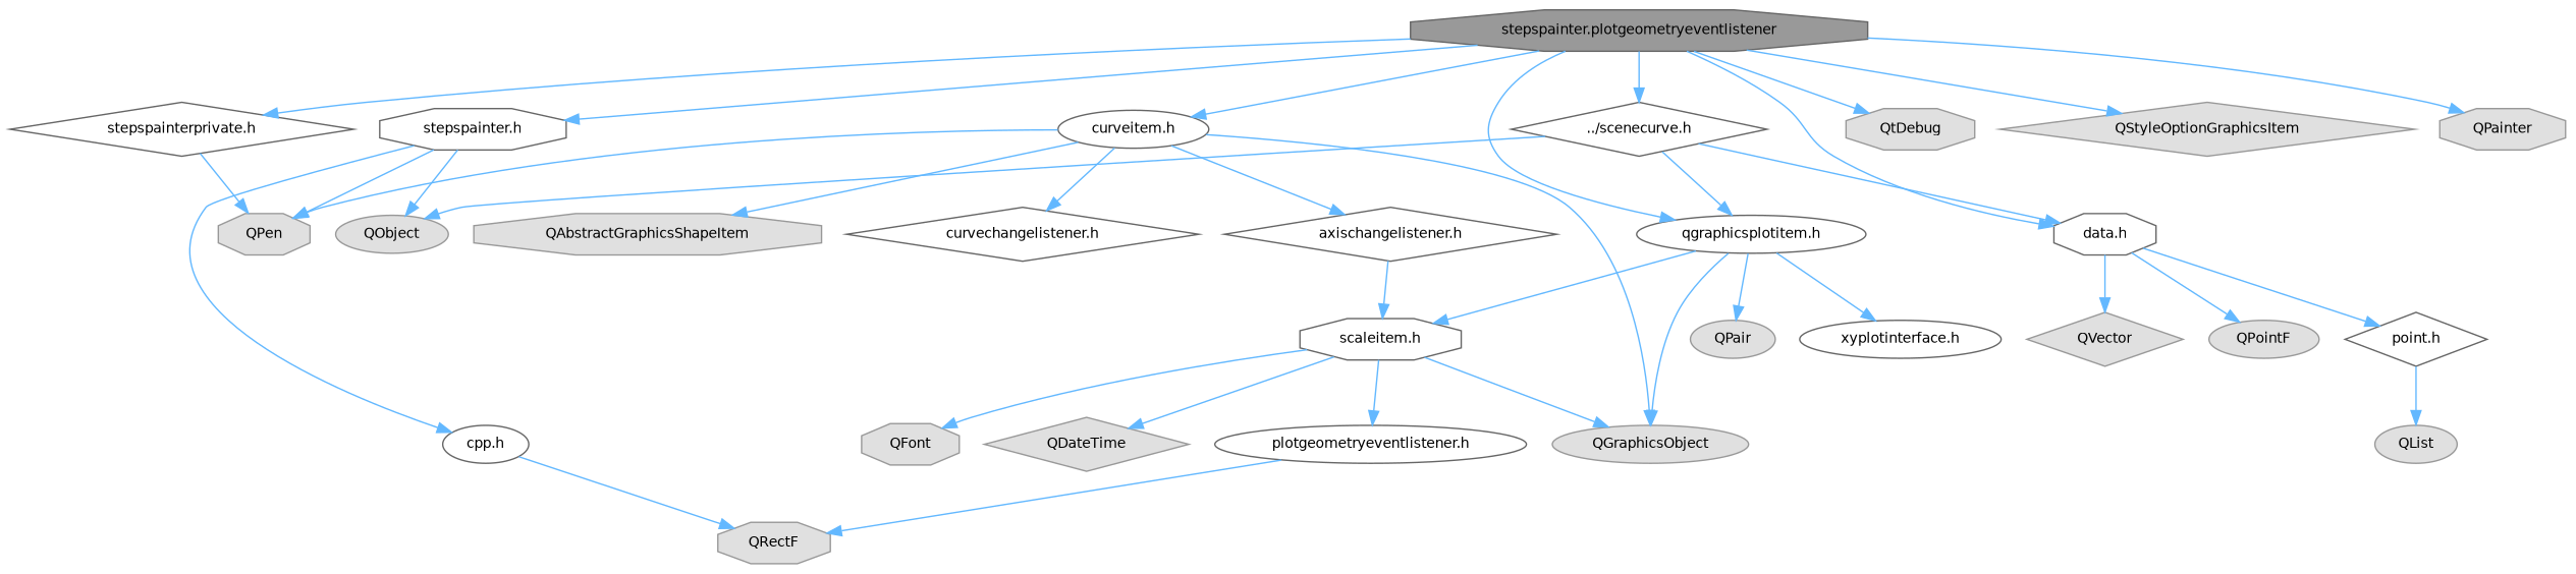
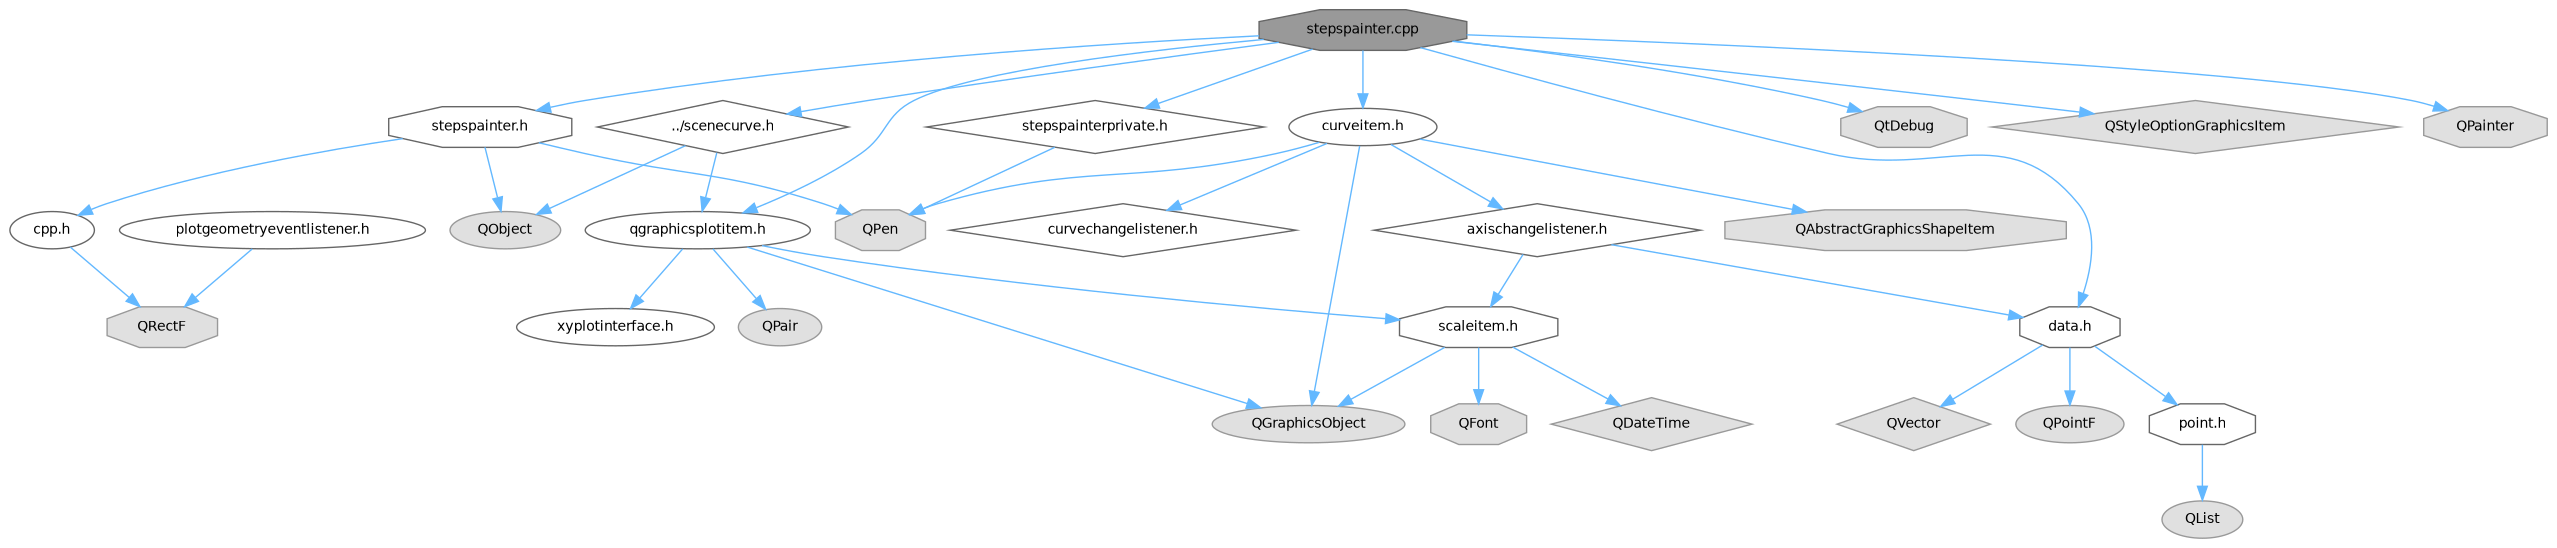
  digraph {
    node [color=grey60 fillcolor="#E0E0E0" fontname=Helvetica fontsize=10 shape=octagon style=filled]
    edge [color=steelblue1 fontname=Helvetica fontsize=10 labelfontname=Helvetica labelfontsize=10 style=solid]
-   n1 [color=gray40 fillcolor=grey60 fontcolor=black height=0.2 label="stepspainter.plotgeometryeventlistener" width=0.4]
+   n1 [color=gray40 fillcolor=grey60 fontcolor=black height=0.2 label="stepspainter.cpp" width=0.4]
    n2 [color=grey40 fillcolor=white height=0.2 label="stepspainter.h" width=0.4]
    n3 [color=grey40 fillcolor=white height=0.2 label="stepspainterprivate.h" shape=diamond width=0.4]
    n4 [color=grey40 fillcolor=white height=0.2 label="curveitem.h" shape=ellipse width=0.4]
    n5 [color=grey40 fillcolor=white height=0.2 label="qgraphicsplotitem.h" shape=ellipse width=0.4]
    n6 [color=grey40 fillcolor=white height=0.2 label="../scenecurve.h" shape=diamond width=0.4]
    n7 [color=grey40 fillcolor=white height=0.2 label="data.h" width=0.4]
    n8 [height=0.2 label=QtDebug width=0.4]
    n9 [height=0.2 label=QStyleOptionGraphicsItem shape=diamond width=0.4]
    n10 [height=0.2 label=QPainter width=0.4]
    n11 [color=grey40 fillcolor=white height=0.2 label="cpp.h" shape=ellipse width=0.4]
    n12 [height=0.2 label=QObject shape=ellipse width=0.4]
    n13 [height=0.2 label=QPen width=0.4]
    n14 [height=0.2 label=QGraphicsObject shape=ellipse width=0.4]
    n15 [height=0.2 label=QAbstractGraphicsShapeItem width=0.4]
    n16 [color=grey40 fillcolor=white height=0.2 label="axischangelistener.h" shape=diamond width=0.4]
    n17 [color=grey40 fillcolor=white height=0.2 label="curvechangelistener.h" shape=diamond width=0.4]
    n18 [color=grey40 fillcolor=white height=0.2 label="scaleitem.h" width=0.4]
    n19 [height=0.2 label=QPair shape=ellipse width=0.4]
    n20 [color=grey40 fillcolor=white height=0.2 label="xyplotinterface.h" shape=ellipse width=0.4]
    n21 [height=0.2 label=QVector shape=diamond width=0.4]
    n22 [height=0.2 label=QPointF shape=ellipse width=0.4]
-   n23 [color=grey40 fillcolor=white height=0.2 label="point.h" shape=diamond width=0.4]
+   n23 [color=grey40 fillcolor=white height=0.2 label="point.h" width=0.4]
    n24 [height=0.2 label=QRectF width=0.4]
    n25 [color=grey40 fillcolor=white height=0.2 label="plotgeometryeventlistener.h" shape=ellipse width=0.4]
    n26 [height=0.2 label=QFont width=0.4]
    n27 [height=0.2 label=QDateTime shape=diamond width=0.4]
    n28 [height=0.2 label=QList shape=ellipse width=0.4]
    n1 -> n2
    n1 -> n3
    n1 -> n4
    n1 -> n5
    n1 -> n6
    n1 -> n7
    n1 -> n8
    n1 -> n9
    n1 -> n10
    n2 -> n11
    n2 -> n12
    n2 -> n13
    n3 -> n13
    n4 -> n13
    n4 -> n14
    n4 -> n15
    n4 -> n16
    n4 -> n17
    n5 -> n14
    n5 -> n18
    n5 -> n19
    n5 -> n20
    n6 -> n5
-   n6 -> n7
+   n16 -> n7
    n6 -> n12
    n7 -> n21
    n7 -> n22
    n7 -> n23
    n11 -> n24
    n16 -> n18
    n18 -> n14
-   n18 -> n25
    n18 -> n26
    n18 -> n27
    n23 -> n28
    n25 -> n24
  }
